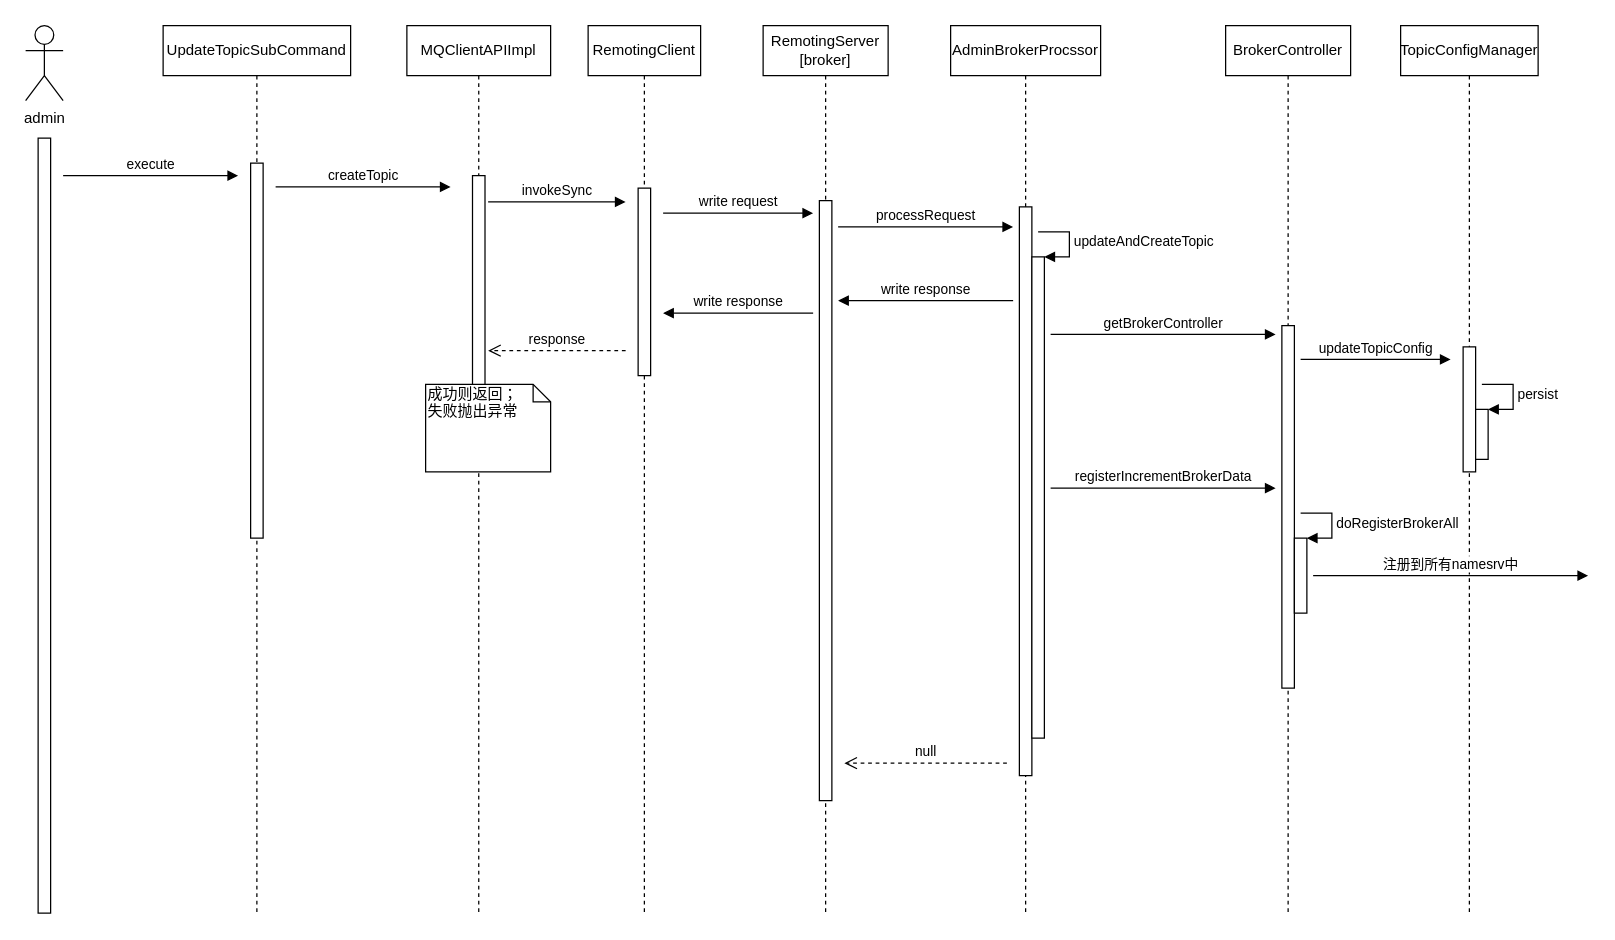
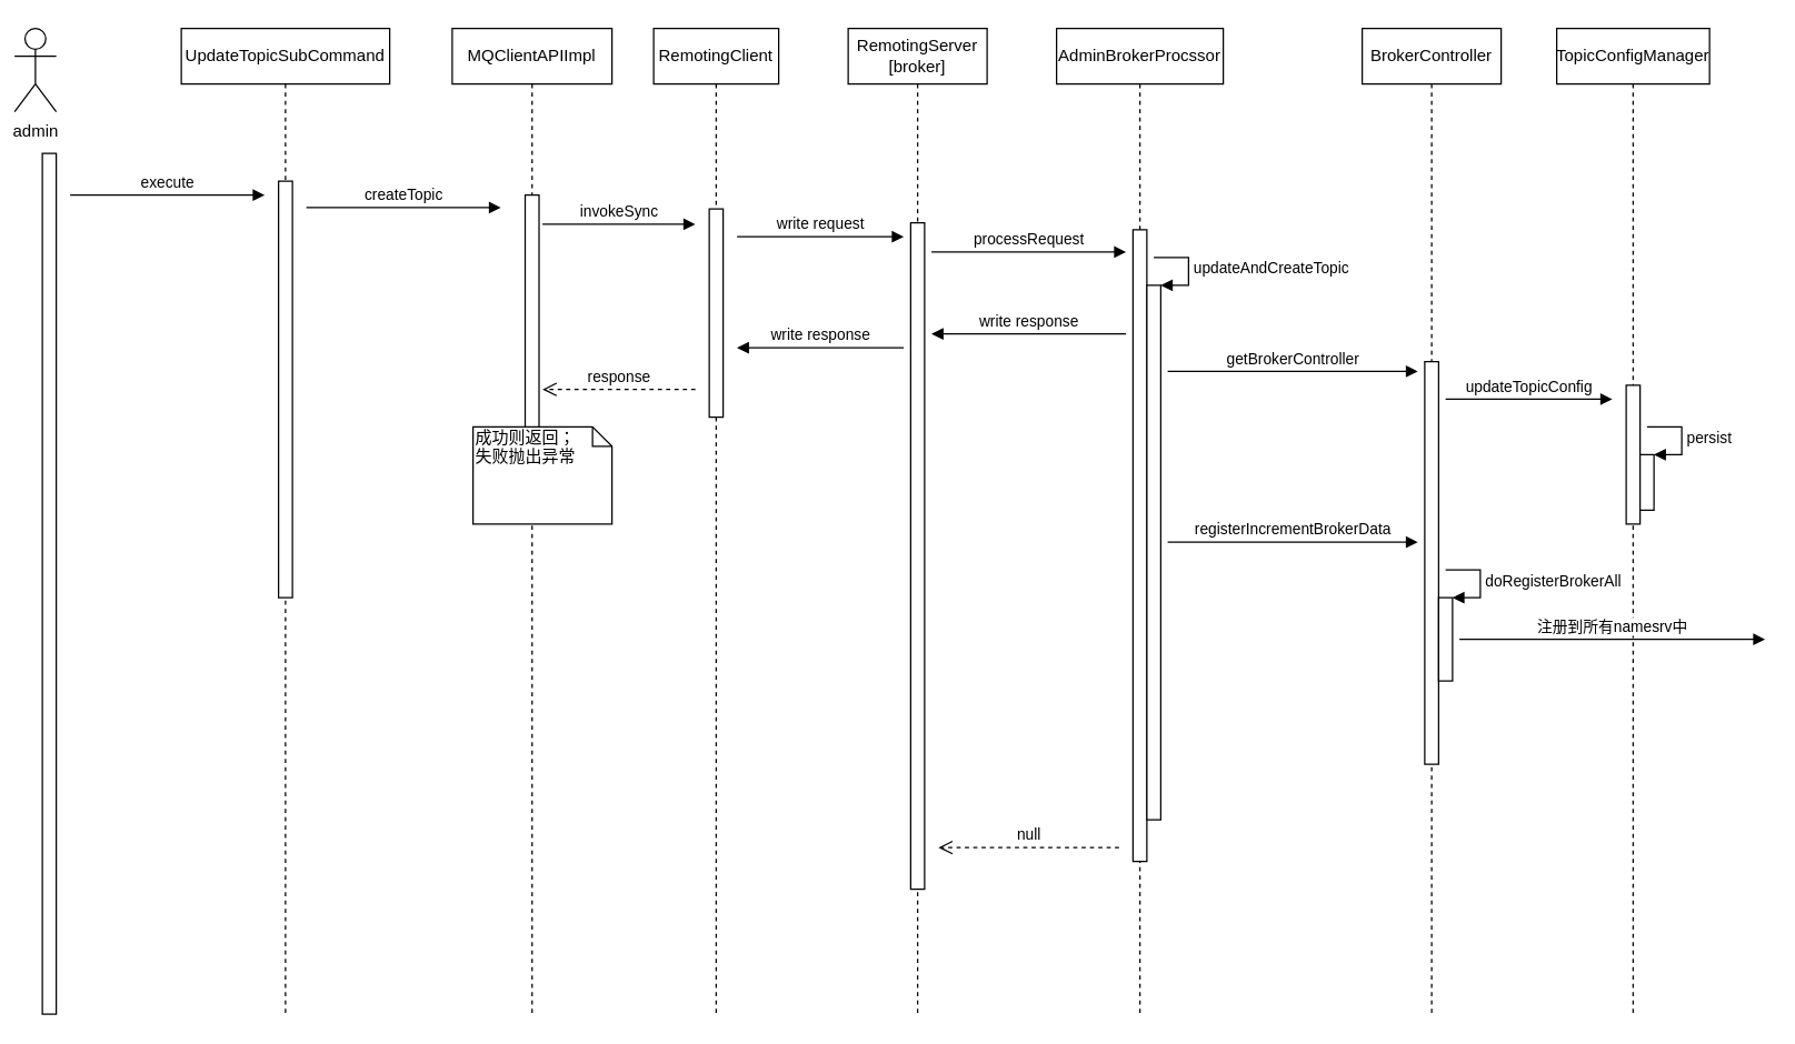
  <mxCell id="0" />
  <mxCell id="1" parent="0" />
- <mxCell id="2" value="admin" style="shape=umlActor;verticalLabelPosition=bottom;labelBackgroundColor=#ffffff;verticalAlign=top;html=1;" vertex="1" parent="1"><mxGeometry x="20" y="20" width="30" height="60" as="geometry" /></mxCell>
+ <mxCell id="2" value="admin" style="shape=umlActor;verticalLabelPosition=bottom;labelBackgroundColor=#ffffff;verticalAlign=top;html=1;" vertex="1" parent="1"><mxGeometry x="10" y="20" width="30" height="60" as="geometry" /></mxCell>
  <mxCell id="3" value="" style="html=1;points=[];perimeter=orthogonalPerimeter;" vertex="1" parent="1"><mxGeometry x="30" y="110" width="10" height="620" as="geometry" /></mxCell>
  <mxCell id="4" value="UpdateTopicSubCommand" style="shape=umlLifeline;perimeter=lifelinePerimeter;whiteSpace=wrap;html=1;container=1;collapsible=0;recursiveResize=0;outlineConnect=0;" vertex="1" parent="1"><mxGeometry x="130" y="20" width="150" height="710" as="geometry" /></mxCell>
  <mxCell id="5" value="" style="html=1;points=[];perimeter=orthogonalPerimeter;" vertex="1" parent="4"><mxGeometry x="70" y="110" width="10" height="300" as="geometry" /></mxCell>
  <mxCell id="6" value="createTopic" style="html=1;verticalAlign=bottom;endArrow=block;" edge="1" parent="4"><mxGeometry width="80" relative="1" as="geometry"><mxPoint x="90" y="129" as="sourcePoint" /><mxPoint x="230" y="129" as="targetPoint" /></mxGeometry></mxCell>
  <mxCell id="7" value="execute" style="html=1;verticalAlign=bottom;endArrow=block;" edge="1" parent="1"><mxGeometry width="80" relative="1" as="geometry"><mxPoint x="50" y="140" as="sourcePoint" /><mxPoint x="190" y="140" as="targetPoint" /></mxGeometry></mxCell>
  <mxCell id="8" value="MQClientAPIImpl" style="shape=umlLifeline;perimeter=lifelinePerimeter;whiteSpace=wrap;html=1;container=1;collapsible=0;recursiveResize=0;outlineConnect=0;" vertex="1" parent="1"><mxGeometry x="325" y="20" width="115" height="710" as="geometry" /></mxCell>
  <mxCell id="9" value="" style="html=1;points=[];perimeter=orthogonalPerimeter;" vertex="1" parent="8"><mxGeometry x="52.5" y="120" width="10" height="180" as="geometry" /></mxCell>
  <mxCell id="10" value="invokeSync" style="html=1;verticalAlign=bottom;endArrow=block;" edge="1" parent="8"><mxGeometry width="80" relative="1" as="geometry"><mxPoint x="65" y="141" as="sourcePoint" /><mxPoint x="175" y="141" as="targetPoint" /></mxGeometry></mxCell>
  <mxCell id="11" value="成功则返回；&lt;br&gt;失败抛出异常" style="shape=note;whiteSpace=wrap;html=1;size=14;verticalAlign=top;align=left;spacingTop=-6;" vertex="1" parent="8"><mxGeometry x="15" y="287" width="100" height="70" as="geometry" /></mxCell>
  <mxCell id="12" value="RemotingClient" style="shape=umlLifeline;perimeter=lifelinePerimeter;whiteSpace=wrap;html=1;container=1;collapsible=0;recursiveResize=0;outlineConnect=0;" vertex="1" parent="1"><mxGeometry x="470" y="20" width="90" height="710" as="geometry" /></mxCell>
  <mxCell id="13" value="" style="html=1;points=[];perimeter=orthogonalPerimeter;" vertex="1" parent="12"><mxGeometry x="40" y="130" width="10" height="150" as="geometry" /></mxCell>
  <mxCell id="14" value="write request" style="html=1;verticalAlign=bottom;endArrow=block;" edge="1" parent="12"><mxGeometry width="80" relative="1" as="geometry"><mxPoint x="60" y="150" as="sourcePoint" /><mxPoint x="180" y="150" as="targetPoint" /></mxGeometry></mxCell>
  <mxCell id="15" value="write response" style="html=1;verticalAlign=bottom;endArrow=block;" edge="1" parent="12"><mxGeometry width="80" relative="1" as="geometry"><mxPoint x="180" y="230" as="sourcePoint" /><mxPoint x="60" y="230" as="targetPoint" /></mxGeometry></mxCell>
  <mxCell id="16" value="RemotingServer&lt;br&gt;[broker]" style="shape=umlLifeline;perimeter=lifelinePerimeter;whiteSpace=wrap;html=1;container=1;collapsible=0;recursiveResize=0;outlineConnect=0;" vertex="1" parent="1"><mxGeometry x="610" y="20" width="100" height="710" as="geometry" /></mxCell>
  <mxCell id="17" value="" style="html=1;points=[];perimeter=orthogonalPerimeter;" vertex="1" parent="16"><mxGeometry x="45" y="140" width="10" height="480" as="geometry" /></mxCell>
  <mxCell id="18" value="AdminBrokerProcssor" style="shape=umlLifeline;perimeter=lifelinePerimeter;whiteSpace=wrap;html=1;container=1;collapsible=0;recursiveResize=0;outlineConnect=0;" vertex="1" parent="1"><mxGeometry x="760" y="20" width="120" height="710" as="geometry" /></mxCell>
  <mxCell id="19" value="" style="html=1;points=[];perimeter=orthogonalPerimeter;" vertex="1" parent="18"><mxGeometry x="55" y="145" width="10" height="455" as="geometry" /></mxCell>
  <mxCell id="20" value="" style="html=1;points=[];perimeter=orthogonalPerimeter;" vertex="1" parent="18"><mxGeometry x="65" y="185" width="10" height="385" as="geometry" /></mxCell>
  <mxCell id="21" value="updateAndCreateTopic" style="edgeStyle=orthogonalEdgeStyle;html=1;align=left;spacingLeft=2;endArrow=block;rounded=0;entryX=1;entryY=0;" edge="1" target="20" parent="18"><mxGeometry relative="1" as="geometry"><mxPoint x="70" y="165" as="sourcePoint" /><Array as="points"><mxPoint x="95" y="165" /></Array></mxGeometry></mxCell>
  <mxCell id="22" value="getBrokerController" style="html=1;verticalAlign=bottom;endArrow=block;" edge="1" parent="18"><mxGeometry width="80" relative="1" as="geometry"><mxPoint x="80" y="247" as="sourcePoint" /><mxPoint x="260" y="247" as="targetPoint" /></mxGeometry></mxCell>
  <mxCell id="23" value="registerIncrementBrokerData" style="html=1;verticalAlign=bottom;endArrow=block;" edge="1" parent="18"><mxGeometry width="80" relative="1" as="geometry"><mxPoint x="80" y="370" as="sourcePoint" /><mxPoint x="260" y="370" as="targetPoint" /></mxGeometry></mxCell>
  <mxCell id="24" value="processRequest" style="html=1;verticalAlign=bottom;endArrow=block;" edge="1" parent="1"><mxGeometry width="80" relative="1" as="geometry"><mxPoint x="670" y="181" as="sourcePoint" /><mxPoint x="810" y="181" as="targetPoint" /></mxGeometry></mxCell>
  <mxCell id="25" value="TopicConfigManager" style="shape=umlLifeline;perimeter=lifelinePerimeter;whiteSpace=wrap;html=1;container=1;collapsible=0;recursiveResize=0;outlineConnect=0;" vertex="1" parent="1"><mxGeometry x="1120" y="20" width="110" height="710" as="geometry" /></mxCell>
  <mxCell id="26" value="" style="html=1;points=[];perimeter=orthogonalPerimeter;" vertex="1" parent="25"><mxGeometry x="50" y="257" width="10" height="100" as="geometry" /></mxCell>
  <mxCell id="27" value="" style="html=1;points=[];perimeter=orthogonalPerimeter;" vertex="1" parent="25"><mxGeometry x="60" y="307" width="10" height="40" as="geometry" /></mxCell>
  <mxCell id="28" value="persist" style="edgeStyle=orthogonalEdgeStyle;html=1;align=left;spacingLeft=2;endArrow=block;rounded=0;entryX=1;entryY=0;" edge="1" target="27" parent="25"><mxGeometry relative="1" as="geometry"><mxPoint x="65" y="287" as="sourcePoint" /><Array as="points"><mxPoint x="90" y="287" /></Array></mxGeometry></mxCell>
  <mxCell id="29" value="BrokerController" style="shape=umlLifeline;perimeter=lifelinePerimeter;whiteSpace=wrap;html=1;container=1;collapsible=0;recursiveResize=0;outlineConnect=0;" vertex="1" parent="1"><mxGeometry x="980" y="20" width="100" height="710" as="geometry" /></mxCell>
  <mxCell id="30" value="updateTopicConfig" style="html=1;verticalAlign=bottom;endArrow=block;" edge="1" parent="29"><mxGeometry width="80" relative="1" as="geometry"><mxPoint x="60" y="267" as="sourcePoint" /><mxPoint x="180" y="267" as="targetPoint" /></mxGeometry></mxCell>
  <mxCell id="31" value="" style="html=1;points=[];perimeter=orthogonalPerimeter;" vertex="1" parent="29"><mxGeometry x="45" y="240" width="10" height="290" as="geometry" /></mxCell>
  <mxCell id="32" value="" style="html=1;points=[];perimeter=orthogonalPerimeter;" vertex="1" parent="29"><mxGeometry x="55" y="410" width="10" height="60" as="geometry" /></mxCell>
  <mxCell id="33" value="doRegisterBrokerAll" style="edgeStyle=orthogonalEdgeStyle;html=1;align=left;spacingLeft=2;endArrow=block;rounded=0;entryX=1;entryY=0;" edge="1" target="32" parent="29"><mxGeometry relative="1" as="geometry"><mxPoint x="60" y="390" as="sourcePoint" /><Array as="points"><mxPoint x="85" y="390" /></Array></mxGeometry></mxCell>
  <mxCell id="34" value="write response" style="html=1;verticalAlign=bottom;endArrow=block;" edge="1" parent="1"><mxGeometry width="80" relative="1" as="geometry"><mxPoint x="810" y="240" as="sourcePoint" /><mxPoint x="670" y="240" as="targetPoint" /></mxGeometry></mxCell>
  <mxCell id="35" value="注册到所有namesrv中" style="html=1;verticalAlign=bottom;endArrow=block;" edge="1" parent="1"><mxGeometry width="80" relative="1" as="geometry"><mxPoint x="1050" y="460" as="sourcePoint" /><mxPoint x="1270" y="460" as="targetPoint" /></mxGeometry></mxCell>
  <mxCell id="36" value="null" style="html=1;verticalAlign=bottom;endArrow=open;dashed=1;endSize=8;" edge="1" parent="1"><mxGeometry relative="1" as="geometry"><mxPoint x="805" y="610" as="sourcePoint" /><mxPoint x="675" y="610" as="targetPoint" /></mxGeometry></mxCell>
  <mxCell id="37" value="response" style="html=1;verticalAlign=bottom;endArrow=open;dashed=1;endSize=8;" edge="1" parent="1"><mxGeometry relative="1" as="geometry"><mxPoint x="500" y="280" as="sourcePoint" /><mxPoint x="390" y="280" as="targetPoint" /></mxGeometry></mxCell>
